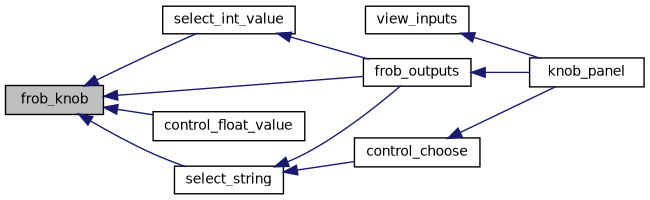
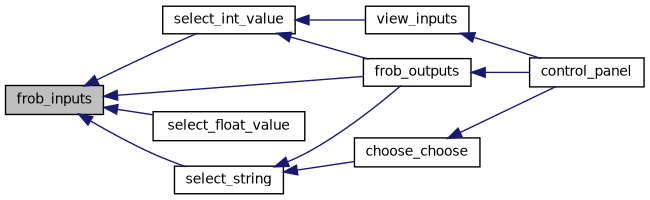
  digraph {
    rankdir=LR
    node [color=black fillcolor=white fontname=Helvetica fontsize=10 shape=record style=filled]
    edge [color=midnightblue dir=back fontname=Helvetica fontsize=10 labelfontname=Helvetica labelfontsize=10 style=solid]
-   n1 [fillcolor=grey75 fontcolor=black height=0.2 label=frob_knob width=0.4]
+   n1 [fillcolor=grey75 fontcolor=black height=0.2 label=frob_inputs width=0.4]
    n2 [height=0.2 label=frob_outputs width=0.4]
    n3 [height=0.2 label=select_int_value width=0.4]
-   n4 [height=0.2 label=control_float_value width=0.4]
+   n4 [height=0.2 label=select_float_value width=0.4]
    n5 [height=0.2 label=select_string width=0.4]
-   n6 [height=0.2 label=knob_panel width=0.4]
+   n6 [height=0.2 label=control_panel width=0.4]
    n7 [height=0.2 label=view_inputs width=0.4]
-   n8 [height=0.2 label=control_choose width=0.4]
+   n8 [height=0.2 label=choose_choose width=0.4]
    n1 -> n2
    n1 -> n3
    n1 -> n4
    n1 -> n5
    n2 -> n6
    n3 -> n2
+   n3 -> n7
    n5 -> n2
    n5 -> n8
    n7 -> n6
    n8 -> n6
  }
